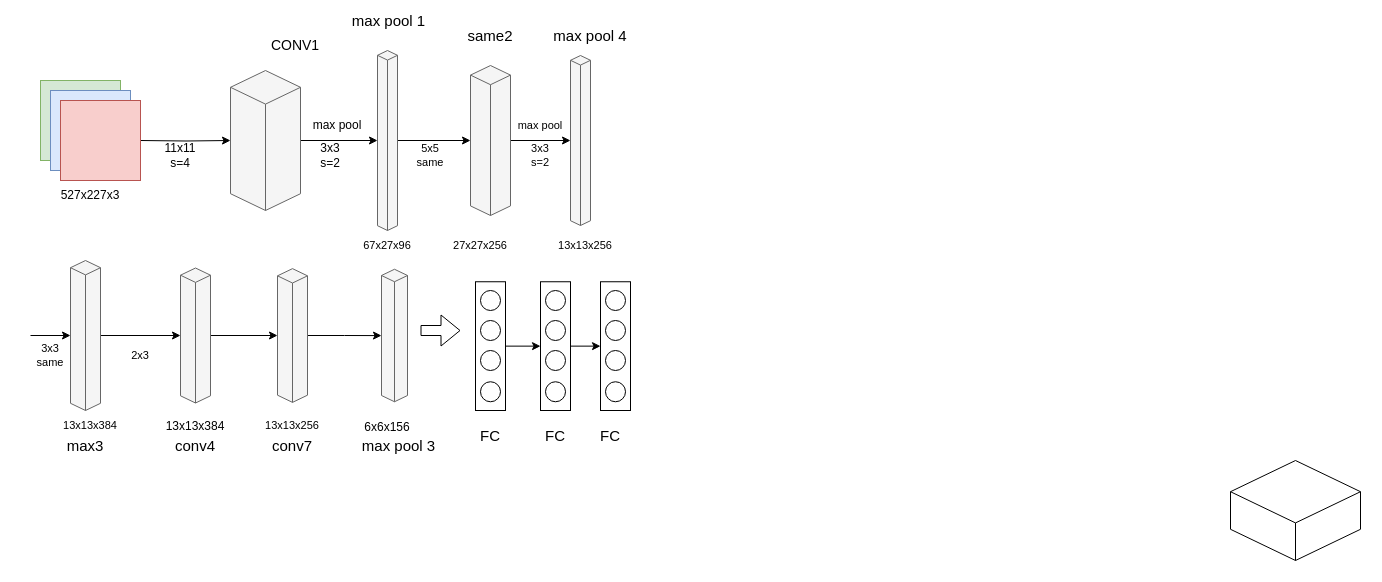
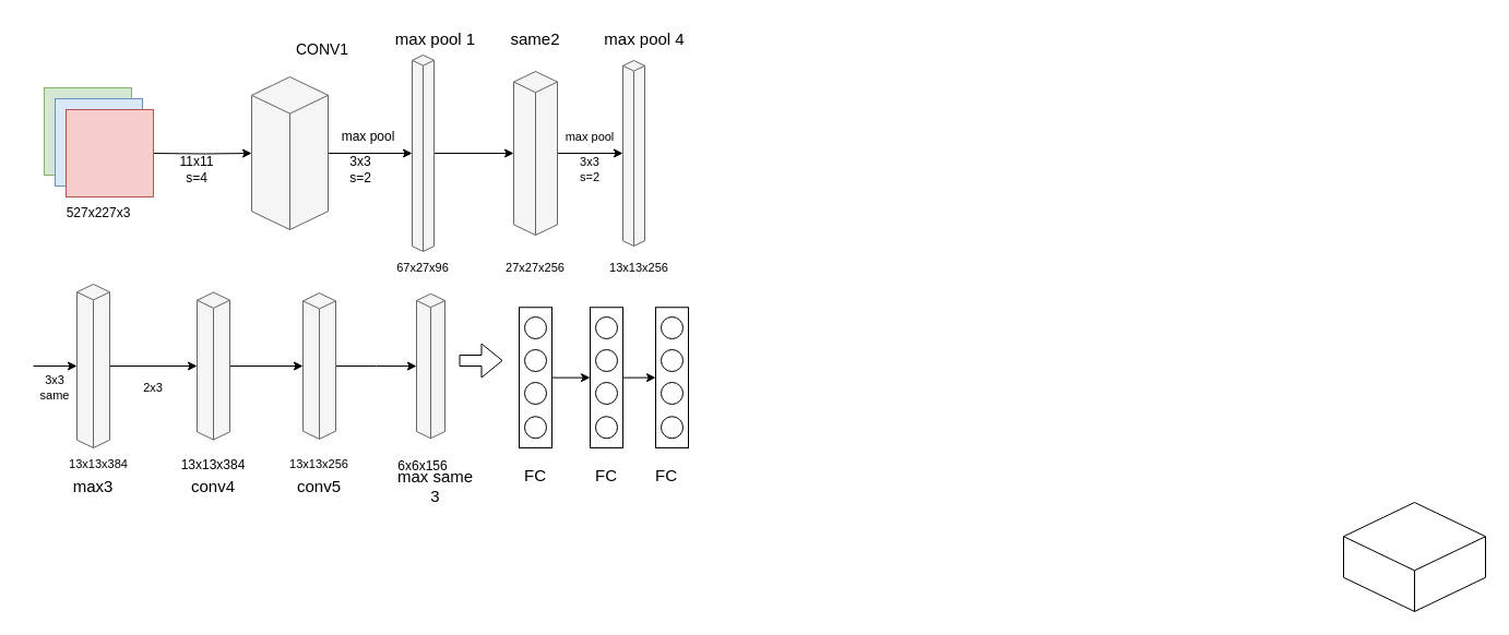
  <mxCell id="0" />
  <mxCell id="1" parent="0" />
  <mxCell id="2" value="" style="whiteSpace=wrap;html=1;shape=mxgraph.basic.isocube;isoAngle=15;" vertex="1" parent="1"><mxGeometry x="1230" y="460" width="130" height="100" as="geometry" /></mxCell>
  <mxCell id="3" value="" style="edgeStyle=orthogonalEdgeStyle;rounded=0;orthogonalLoop=1;jettySize=auto;html=1;fontSize=11;" edge="1" parent="1" source="4" target="19"><mxGeometry relative="1" as="geometry" /></mxCell>
  <mxCell id="4" value="" style="html=1;whiteSpace=wrap;shape=isoCube2;backgroundOutline=1;isoAngle=15;fillColor=#f5f5f5;fontColor=#333333;strokeColor=#666666;" vertex="1" parent="1"><mxGeometry x="377" y="50" width="20" height="180" as="geometry" /></mxCell>
  <mxCell id="5" value="" style="edgeStyle=orthogonalEdgeStyle;rounded=0;orthogonalLoop=1;jettySize=auto;html=1;" edge="1" parent="1" source="6" target="4"><mxGeometry relative="1" as="geometry" /></mxCell>
  <mxCell id="6" value="" style="html=1;whiteSpace=wrap;shape=isoCube2;backgroundOutline=1;isoAngle=15;fillColor=#f5f5f5;fontColor=#333333;strokeColor=#666666;" vertex="1" parent="1"><mxGeometry x="230" y="70" width="70" height="140" as="geometry" /></mxCell>
  <mxCell id="7" value="" style="edgeStyle=orthogonalEdgeStyle;rounded=0;orthogonalLoop=1;jettySize=auto;html=1;" edge="1" parent="1" target="6"><mxGeometry relative="1" as="geometry"><mxPoint x="140" y="140" as="sourcePoint" /></mxGeometry></mxCell>
  <mxCell id="8" value="" style="group" vertex="1" connectable="0" parent="1"><mxGeometry x="40" y="80" width="100" height="100" as="geometry" /></mxCell>
  <mxCell id="9" value="" style="whiteSpace=wrap;html=1;aspect=fixed;fillColor=#d5e8d4;strokeColor=#82b366;" vertex="1" parent="8"><mxGeometry width="80" height="80" as="geometry" /></mxCell>
  <mxCell id="10" value="" style="whiteSpace=wrap;html=1;aspect=fixed;fillColor=#dae8fc;strokeColor=#6c8ebf;" vertex="1" parent="8"><mxGeometry x="10" y="10" width="80" height="80" as="geometry" /></mxCell>
  <mxCell id="11" value="" style="whiteSpace=wrap;html=1;aspect=fixed;fillColor=#f8cecc;strokeColor=#b85450;" vertex="1" parent="8"><mxGeometry x="20" y="20" width="80" height="80" as="geometry" /></mxCell>
  <mxCell id="12" value="527x227x3" style="text;html=1;strokeColor=none;fillColor=none;align=center;verticalAlign=middle;whiteSpace=wrap;rounded=0;" vertex="1" parent="1"><mxGeometry x="60" y="180" width="60" height="30" as="geometry" /></mxCell>
  <mxCell id="13" value="11x11&lt;br&gt;s=4" style="text;html=1;strokeColor=none;fillColor=none;align=center;verticalAlign=middle;whiteSpace=wrap;rounded=0;" vertex="1" parent="1"><mxGeometry x="150" y="140" width="60" height="30" as="geometry" /></mxCell>
  <mxCell id="14" value="3x3&lt;br&gt;s=2" style="text;html=1;strokeColor=none;fillColor=none;align=center;verticalAlign=middle;whiteSpace=wrap;rounded=0;" vertex="1" parent="1"><mxGeometry x="300" y="140" width="60" height="30" as="geometry" /></mxCell>
  <mxCell id="15" value="&lt;font style=&quot;font-size: 14px&quot;&gt;CONV1&lt;/font&gt;" style="text;html=1;strokeColor=none;fillColor=none;align=center;verticalAlign=middle;whiteSpace=wrap;rounded=0;" vertex="1" parent="1"><mxGeometry x="265" y="30" width="60" height="30" as="geometry" /></mxCell>
  <mxCell id="16" value="max pool" style="text;html=1;strokeColor=none;fillColor=none;align=center;verticalAlign=middle;whiteSpace=wrap;rounded=0;" vertex="1" parent="1"><mxGeometry x="307" y="110" width="60" height="30" as="geometry" /></mxCell>
- <mxCell id="17" value="&lt;font style=&quot;font-size: 15px&quot;&gt;max pool 1&lt;/font&gt;" style="text;html=1;strokeColor=none;fillColor=none;align=center;verticalAlign=middle;whiteSpace=wrap;rounded=0;" vertex="1" parent="1"><mxGeometry x="347" y="5" width="83" height="30" as="geometry" /></mxCell>
+ <mxCell id="17" value="&lt;font style=&quot;font-size: 15px&quot;&gt;max pool 1&lt;/font&gt;" style="text;html=1;strokeColor=none;fillColor=none;align=center;verticalAlign=middle;whiteSpace=wrap;rounded=0;" vertex="1" parent="1"><mxGeometry x="357" y="20" width="83" height="30" as="geometry" /></mxCell>
  <mxCell id="18" value="" style="edgeStyle=orthogonalEdgeStyle;rounded=0;orthogonalLoop=1;jettySize=auto;html=1;fontSize=11;" edge="1" parent="1" source="19" target="24"><mxGeometry relative="1" as="geometry" /></mxCell>
  <mxCell id="19" value="" style="html=1;whiteSpace=wrap;shape=isoCube2;backgroundOutline=1;isoAngle=15;fillColor=#f5f5f5;fontColor=#333333;strokeColor=#666666;" vertex="1" parent="1"><mxGeometry x="470" y="65" width="40" height="150" as="geometry" /></mxCell>
  <mxCell id="20" value="&lt;font style=&quot;font-size: 15px&quot;&gt;same2&lt;/font&gt;" style="text;html=1;strokeColor=none;fillColor=none;align=center;verticalAlign=middle;whiteSpace=wrap;rounded=0;" vertex="1" parent="1"><mxGeometry x="460" y="20" width="60" height="30" as="geometry" /></mxCell>
- <mxCell id="21" value="5x5&lt;br&gt;same" style="text;html=1;strokeColor=none;fillColor=none;align=center;verticalAlign=middle;whiteSpace=wrap;rounded=0;fontSize=11;" vertex="1" parent="1"><mxGeometry x="400" y="140" width="60" height="30" as="geometry" /></mxCell>
- <mxCell id="22" value="27x27x256" style="text;html=1;strokeColor=none;fillColor=none;align=center;verticalAlign=middle;whiteSpace=wrap;rounded=0;fontSize=11;" vertex="1" parent="1"><mxGeometry x="450" y="230" width="60" height="30" as="geometry" /></mxCell>
+ <mxCell id="22" value="27x27x256" style="text;html=1;strokeColor=none;fillColor=none;align=center;verticalAlign=middle;whiteSpace=wrap;rounded=0;fontSize=11;" vertex="1" parent="1"><mxGeometry x="460" y="230" width="60" height="30" as="geometry" /></mxCell>
  <mxCell id="23" value="67x27x96" style="text;html=1;strokeColor=none;fillColor=none;align=center;verticalAlign=middle;whiteSpace=wrap;rounded=0;fontSize=11;" vertex="1" parent="1"><mxGeometry x="357" y="230" width="60" height="30" as="geometry" /></mxCell>
  <mxCell id="24" value="" style="html=1;whiteSpace=wrap;shape=isoCube2;backgroundOutline=1;isoAngle=15;fontSize=11;fillColor=#f5f5f5;fontColor=#333333;strokeColor=#666666;" vertex="1" parent="1"><mxGeometry x="570" y="55" width="20" height="170" as="geometry" /></mxCell>
  <mxCell id="25" value="3x3&lt;br&gt;s=2" style="text;html=1;strokeColor=none;fillColor=none;align=center;verticalAlign=middle;whiteSpace=wrap;rounded=0;fontSize=11;" vertex="1" parent="1"><mxGeometry x="510" y="140" width="60" height="30" as="geometry" /></mxCell>
  <mxCell id="26" value="max pool" style="text;html=1;strokeColor=none;fillColor=none;align=center;verticalAlign=middle;whiteSpace=wrap;rounded=0;fontSize=11;" vertex="1" parent="1"><mxGeometry x="510" y="110" width="60" height="30" as="geometry" /></mxCell>
  <mxCell id="27" value="&lt;font style=&quot;font-size: 15px&quot;&gt;max pool 4&lt;/font&gt;" style="text;html=1;strokeColor=none;fillColor=none;align=center;verticalAlign=middle;whiteSpace=wrap;rounded=0;fontSize=11;" vertex="1" parent="1"><mxGeometry x="550" y="20" width="80" height="30" as="geometry" /></mxCell>
  <mxCell id="28" value="13x13x256" style="text;html=1;strokeColor=none;fillColor=none;align=center;verticalAlign=middle;whiteSpace=wrap;rounded=0;fontSize=11;" vertex="1" parent="1"><mxGeometry x="555" y="230" width="60" height="30" as="geometry" /></mxCell>
  <mxCell id="29" value="" style="edgeStyle=orthogonalEdgeStyle;rounded=0;orthogonalLoop=1;jettySize=auto;html=1;fontSize=11;" edge="1" parent="1" source="30" target="35"><mxGeometry relative="1" as="geometry" /></mxCell>
  <mxCell id="30" value="" style="html=1;whiteSpace=wrap;shape=isoCube2;backgroundOutline=1;isoAngle=15;fontSize=11;fillColor=#f5f5f5;fontColor=#333333;strokeColor=#666666;" vertex="1" parent="1"><mxGeometry x="70" y="260" width="30" height="150" as="geometry" /></mxCell>
  <mxCell id="31" value="" style="endArrow=classic;html=1;rounded=0;fontSize=11;entryX=0;entryY=0.5;entryDx=0;entryDy=0;entryPerimeter=0;" edge="1" parent="1" target="30"><mxGeometry width="50" height="50" relative="1" as="geometry"><mxPoint x="30" y="335" as="sourcePoint" /><mxPoint x="280" y="300" as="targetPoint" /></mxGeometry></mxCell>
  <mxCell id="32" value="3x3&lt;br&gt;same" style="text;html=1;strokeColor=none;fillColor=none;align=center;verticalAlign=middle;whiteSpace=wrap;rounded=0;fontSize=11;" vertex="1" parent="1"><mxGeometry x="20" y="340" width="60" height="30" as="geometry" /></mxCell>
  <mxCell id="33" value="13x13x384" style="text;html=1;strokeColor=none;fillColor=none;align=center;verticalAlign=middle;whiteSpace=wrap;rounded=0;fontSize=11;" vertex="1" parent="1"><mxGeometry x="60" y="410" width="60" height="30" as="geometry" /></mxCell>
  <mxCell id="34" value="" style="edgeStyle=orthogonalEdgeStyle;rounded=0;orthogonalLoop=1;jettySize=auto;html=1;fontSize=11;" edge="1" parent="1" source="35" target="38"><mxGeometry relative="1" as="geometry" /></mxCell>
  <mxCell id="35" value="" style="html=1;whiteSpace=wrap;shape=isoCube2;backgroundOutline=1;isoAngle=15;fontSize=11;fillColor=#f5f5f5;fontColor=#333333;strokeColor=#666666;" vertex="1" parent="1"><mxGeometry x="180" y="267.5" width="30" height="135" as="geometry" /></mxCell>
  <mxCell id="36" value="2x3" style="text;html=1;strokeColor=none;fillColor=none;align=center;verticalAlign=middle;whiteSpace=wrap;rounded=0;fontSize=11;" vertex="1" parent="1"><mxGeometry x="110" y="340" width="60" height="30" as="geometry" /></mxCell>
  <mxCell id="37" value="" style="edgeStyle=orthogonalEdgeStyle;rounded=0;orthogonalLoop=1;jettySize=auto;html=1;fontSize=11;" edge="1" parent="1" source="38" target="39"><mxGeometry relative="1" as="geometry" /></mxCell>
  <mxCell id="38" value="" style="html=1;whiteSpace=wrap;shape=isoCube2;backgroundOutline=1;isoAngle=15;fontSize=11;fillColor=#f5f5f5;fontColor=#333333;strokeColor=#666666;" vertex="1" parent="1"><mxGeometry x="277" y="268.13" width="30" height="133.75" as="geometry" /></mxCell>
  <mxCell id="39" value="" style="html=1;whiteSpace=wrap;shape=isoCube2;backgroundOutline=1;isoAngle=15;fontSize=11;fillColor=#f5f5f5;fontColor=#333333;strokeColor=#666666;" vertex="1" parent="1"><mxGeometry x="381" y="268.75" width="26" height="132.5" as="geometry" /></mxCell>
  <mxCell id="40" value="13x13x256" style="text;html=1;strokeColor=none;fillColor=none;align=center;verticalAlign=middle;whiteSpace=wrap;rounded=0;fontSize=11;" vertex="1" parent="1"><mxGeometry x="262" y="410" width="60" height="30" as="geometry" /></mxCell>
  <mxCell id="41" value="&lt;font style=&quot;font-size: 15px&quot;&gt;max3&lt;/font&gt;" style="text;html=1;strokeColor=none;fillColor=none;align=center;verticalAlign=middle;whiteSpace=wrap;rounded=0;fontSize=11;" vertex="1" parent="1"><mxGeometry x="55" y="430" width="60" height="30" as="geometry" /></mxCell>
  <mxCell id="42" value="&lt;font style=&quot;font-size: 15px&quot;&gt;conv4&lt;/font&gt;" style="text;html=1;strokeColor=none;fillColor=none;align=center;verticalAlign=middle;whiteSpace=wrap;rounded=0;fontSize=11;" vertex="1" parent="1"><mxGeometry x="165" y="430" width="60" height="30" as="geometry" /></mxCell>
- <mxCell id="43" value="&lt;font style=&quot;font-size: 15px&quot;&gt;conv7&lt;/font&gt;" style="text;html=1;strokeColor=none;fillColor=none;align=center;verticalAlign=middle;whiteSpace=wrap;rounded=0;fontSize=11;" vertex="1" parent="1"><mxGeometry x="262" y="430" width="60" height="30" as="geometry" /></mxCell>
+ <mxCell id="43" value="&lt;font style=&quot;font-size: 15px&quot;&gt;conv5&lt;/font&gt;" style="text;html=1;strokeColor=none;fillColor=none;align=center;verticalAlign=middle;whiteSpace=wrap;rounded=0;fontSize=11;" vertex="1" parent="1"><mxGeometry x="262" y="430" width="60" height="30" as="geometry" /></mxCell>
  <mxCell id="44" value="&lt;font style=&quot;font-size: 12px&quot;&gt;13x13x384&lt;/font&gt;" style="text;html=1;strokeColor=none;fillColor=none;align=center;verticalAlign=middle;whiteSpace=wrap;rounded=0;fontSize=14;" vertex="1" parent="1"><mxGeometry x="165" y="410" width="60" height="30" as="geometry" /></mxCell>
  <mxCell id="45" value="&lt;font style=&quot;font-size: 12px&quot;&gt;6x6x156&lt;/font&gt;" style="text;html=1;strokeColor=none;fillColor=none;align=center;verticalAlign=middle;whiteSpace=wrap;rounded=0;fontSize=15;" vertex="1" parent="1"><mxGeometry x="357" y="410" width="60" height="30" as="geometry" /></mxCell>
- <mxCell id="46" value="&lt;font style=&quot;font-size: 15px&quot;&gt;max pool 3&lt;/font&gt;" style="text;html=1;strokeColor=none;fillColor=none;align=center;verticalAlign=middle;whiteSpace=wrap;rounded=0;fontSize=12;" vertex="1" parent="1"><mxGeometry x="357" y="430" width="83" height="30" as="geometry" /></mxCell>
+ <mxCell id="46" value="&lt;font style=&quot;font-size: 15px&quot;&gt;max same 3&lt;/font&gt;" style="text;html=1;strokeColor=none;fillColor=none;align=center;verticalAlign=middle;whiteSpace=wrap;rounded=0;fontSize=12;" vertex="1" parent="1"><mxGeometry x="357" y="430" width="83" height="30" as="geometry" /></mxCell>
  <mxCell id="47" value="" style="shape=flexArrow;endArrow=classic;html=1;rounded=0;fontSize=15;" edge="1" parent="1"><mxGeometry width="50" height="50" relative="1" as="geometry"><mxPoint x="420" y="330" as="sourcePoint" /><mxPoint x="460" y="330" as="targetPoint" /></mxGeometry></mxCell>
  <mxCell id="48" value="" style="group" vertex="1" connectable="0" parent="1"><mxGeometry x="475" y="281.25" width="30" height="128.75" as="geometry" /></mxCell>
  <mxCell id="49" value="" style="rounded=0;whiteSpace=wrap;html=1;fontSize=15;gradientColor=none;" vertex="1" parent="48"><mxGeometry width="30" height="128.75" as="geometry" /></mxCell>
  <mxCell id="50" value="" style="ellipse;whiteSpace=wrap;html=1;aspect=fixed;fontSize=15;gradientColor=none;" vertex="1" parent="48"><mxGeometry x="5" y="8.75" width="20" height="20" as="geometry" /></mxCell>
  <mxCell id="51" value="" style="ellipse;whiteSpace=wrap;html=1;aspect=fixed;fontSize=15;gradientColor=none;" vertex="1" parent="48"><mxGeometry x="5" y="38.75" width="20" height="20" as="geometry" /></mxCell>
  <mxCell id="52" value="" style="ellipse;whiteSpace=wrap;html=1;aspect=fixed;fontSize=15;gradientColor=none;" vertex="1" parent="48"><mxGeometry x="5" y="100" width="20" height="20" as="geometry" /></mxCell>
  <mxCell id="53" value="" style="ellipse;whiteSpace=wrap;html=1;aspect=fixed;fontSize=15;gradientColor=none;" vertex="1" parent="48"><mxGeometry x="5" y="68.75" width="20" height="20" as="geometry" /></mxCell>
  <mxCell id="54" value="" style="group" vertex="1" connectable="0" parent="1"><mxGeometry x="540" y="281.25" width="30" height="128.75" as="geometry" /></mxCell>
  <mxCell id="55" value="" style="rounded=0;whiteSpace=wrap;html=1;fontSize=15;gradientColor=none;" vertex="1" parent="54"><mxGeometry width="30" height="128.75" as="geometry" /></mxCell>
  <mxCell id="56" value="" style="ellipse;whiteSpace=wrap;html=1;aspect=fixed;fontSize=15;gradientColor=none;" vertex="1" parent="54"><mxGeometry x="5" y="8.75" width="20" height="20" as="geometry" /></mxCell>
  <mxCell id="57" value="" style="ellipse;whiteSpace=wrap;html=1;aspect=fixed;fontSize=15;gradientColor=none;" vertex="1" parent="54"><mxGeometry x="5" y="38.75" width="20" height="20" as="geometry" /></mxCell>
  <mxCell id="58" value="" style="ellipse;whiteSpace=wrap;html=1;aspect=fixed;fontSize=15;gradientColor=none;" vertex="1" parent="54"><mxGeometry x="5" y="100" width="20" height="20" as="geometry" /></mxCell>
  <mxCell id="59" value="" style="ellipse;whiteSpace=wrap;html=1;aspect=fixed;fontSize=15;gradientColor=none;" vertex="1" parent="54"><mxGeometry x="5" y="68.75" width="20" height="20" as="geometry" /></mxCell>
  <mxCell id="60" value="" style="group" vertex="1" connectable="0" parent="1"><mxGeometry x="600" y="281.25" width="30" height="128.75" as="geometry" /></mxCell>
  <mxCell id="61" value="" style="rounded=0;whiteSpace=wrap;html=1;fontSize=15;gradientColor=none;" vertex="1" parent="60"><mxGeometry width="30" height="128.75" as="geometry" /></mxCell>
  <mxCell id="62" value="" style="ellipse;whiteSpace=wrap;html=1;aspect=fixed;fontSize=15;gradientColor=none;" vertex="1" parent="60"><mxGeometry x="5" y="8.75" width="20" height="20" as="geometry" /></mxCell>
  <mxCell id="63" value="" style="ellipse;whiteSpace=wrap;html=1;aspect=fixed;fontSize=15;gradientColor=none;" vertex="1" parent="60"><mxGeometry x="5" y="38.75" width="20" height="20" as="geometry" /></mxCell>
  <mxCell id="64" value="" style="ellipse;whiteSpace=wrap;html=1;aspect=fixed;fontSize=15;gradientColor=none;" vertex="1" parent="60"><mxGeometry x="5" y="100" width="20" height="20" as="geometry" /></mxCell>
  <mxCell id="65" value="" style="ellipse;whiteSpace=wrap;html=1;aspect=fixed;fontSize=15;gradientColor=none;" vertex="1" parent="60"><mxGeometry x="5" y="68.75" width="20" height="20" as="geometry" /></mxCell>
  <mxCell id="66" value="" style="endArrow=classic;html=1;rounded=0;fontSize=15;entryX=0;entryY=0.5;entryDx=0;entryDy=0;exitX=1;exitY=0.5;exitDx=0;exitDy=0;" edge="1" parent="1" source="49" target="55"><mxGeometry width="50" height="50" relative="1" as="geometry"><mxPoint x="230" y="300" as="sourcePoint" /><mxPoint x="280" y="250" as="targetPoint" /></mxGeometry></mxCell>
  <mxCell id="67" value="" style="endArrow=classic;html=1;rounded=0;fontSize=15;entryX=0;entryY=0.5;entryDx=0;entryDy=0;exitX=1;exitY=0.5;exitDx=0;exitDy=0;" edge="1" parent="1" source="55" target="61"><mxGeometry width="50" height="50" relative="1" as="geometry"><mxPoint x="230" y="300" as="sourcePoint" /><mxPoint x="280" y="250" as="targetPoint" /></mxGeometry></mxCell>
  <mxCell id="68" value="&lt;font style=&quot;font-size: 15px&quot;&gt;FC&lt;/font&gt;" style="text;html=1;strokeColor=none;fillColor=none;align=center;verticalAlign=middle;whiteSpace=wrap;rounded=0;fontSize=15;" vertex="1" parent="1"><mxGeometry x="460" y="420" width="60" height="30" as="geometry" /></mxCell>
  <mxCell id="69" value="&lt;font style=&quot;font-size: 15px&quot;&gt;FC&lt;/font&gt;" style="text;html=1;strokeColor=none;fillColor=none;align=center;verticalAlign=middle;whiteSpace=wrap;rounded=0;fontSize=15;" vertex="1" parent="1"><mxGeometry x="525" y="420" width="60" height="30" as="geometry" /></mxCell>
  <mxCell id="70" value="&lt;font style=&quot;font-size: 15px&quot;&gt;FC&lt;/font&gt;" style="text;html=1;strokeColor=none;fillColor=none;align=center;verticalAlign=middle;whiteSpace=wrap;rounded=0;fontSize=15;" vertex="1" parent="1"><mxGeometry x="580" y="420" width="60" height="30" as="geometry" /></mxCell>
